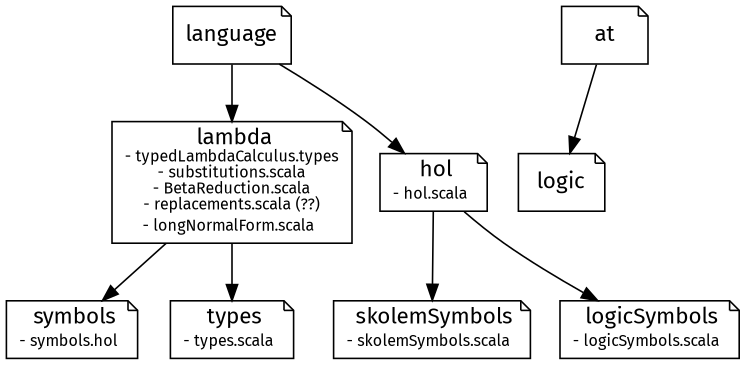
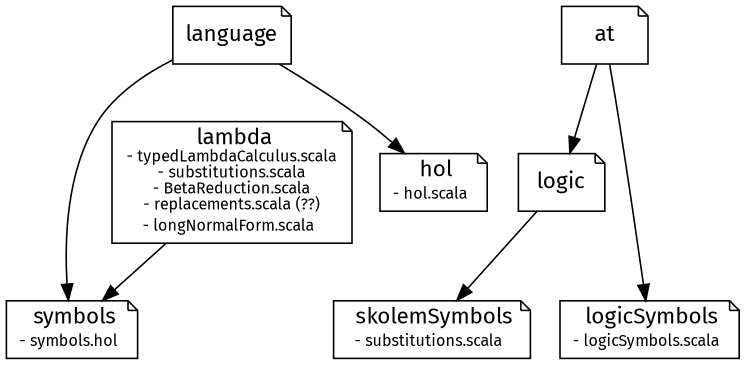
  digraph {
    fontname="Fira Sans"
    node [fontname="Fira Sans" shape=note]
    edge [fontname="Fira Sans"]
-   n1 [label=< lambda<br/><font point-size="10pt">- typedLambdaCalculus.types<br/>- substitutions.scala<br/>- BetaReduction.scala<br/>- replacements.scala (??)<br/>- longNormalForm.scala</font> >]
+   n1 [label=< lambda<br/><font point-size="10pt">- typedLambdaCalculus.scala<br/>- substitutions.scala<br/>- BetaReduction.scala<br/>- replacements.scala (??)<br/>- longNormalForm.scala</font> >]
    n2 [label=< symbols<br/><font point-size="10pt">- symbols.hol</font> >]
-   n3 [label=< types<br/><font point-size="10pt">- types.scala</font> >]
    n4 [label=< hol<br/><font point-size="10pt">- hol.scala</font> >]
    n5 [label=< logicSymbols<br/><font point-size="10pt">- logicSymbols.scala</font> >]
-   n6 [label=< skolemSymbols<br/><font point-size="10pt">- skolemSymbols.scala</font> >]
+   n6 [label=< skolemSymbols<br/><font point-size="10pt">- substitutions.scala</font> >]
    at
    logic
    language
    n1 -> n2
-   n1 -> n3
-   n4 -> n5
-   n4 -> n6
+   at -> n5
+   logic -> n6
    at -> logic
-   language -> n1
+   language -> n2
    language -> n4
  }
